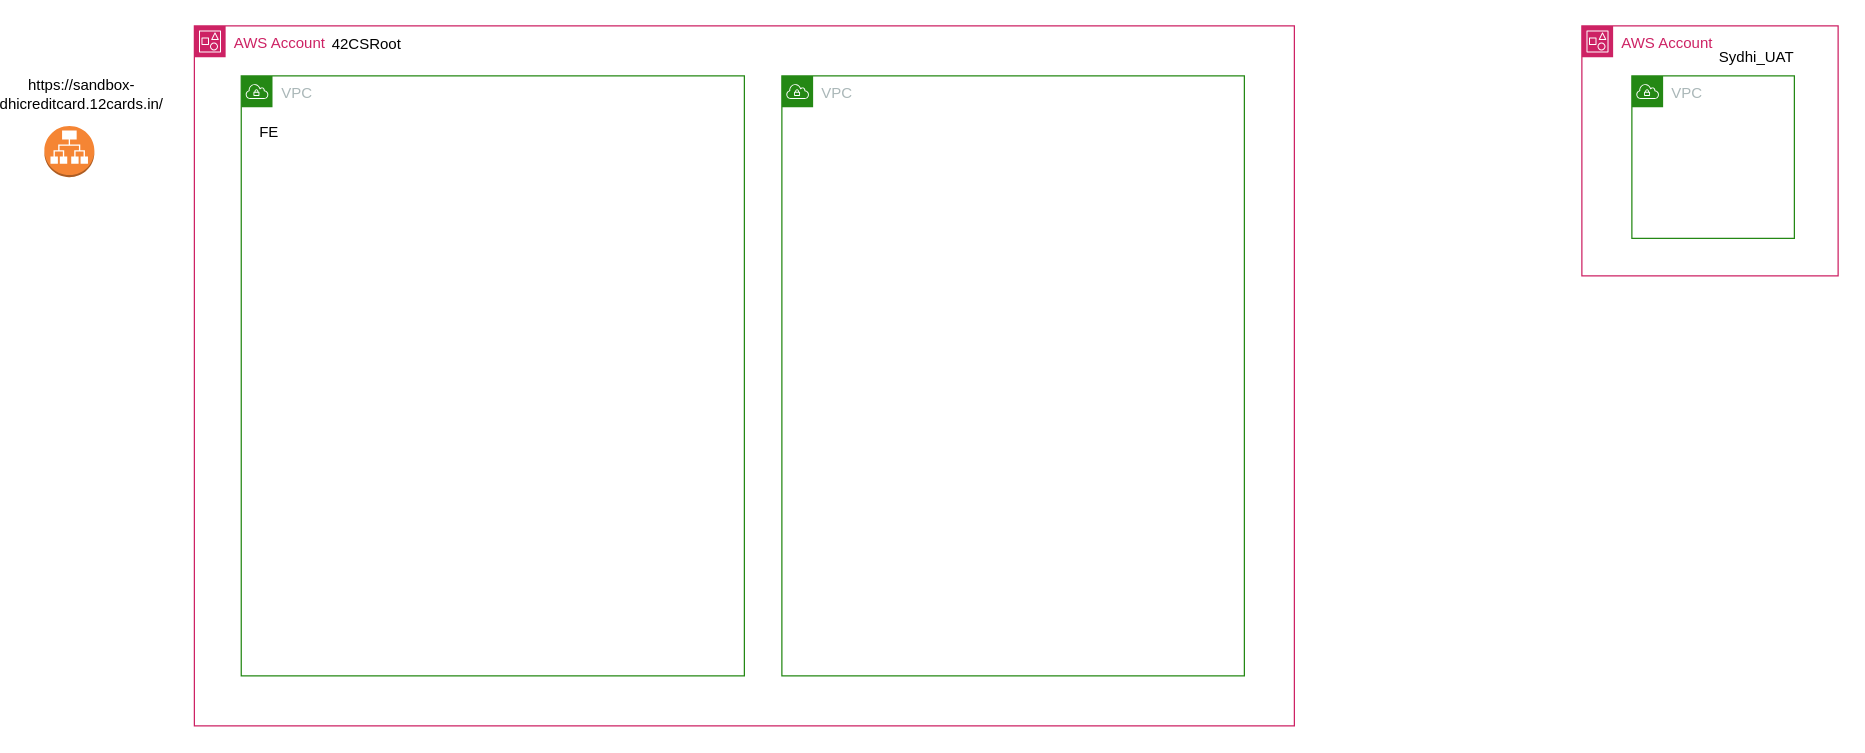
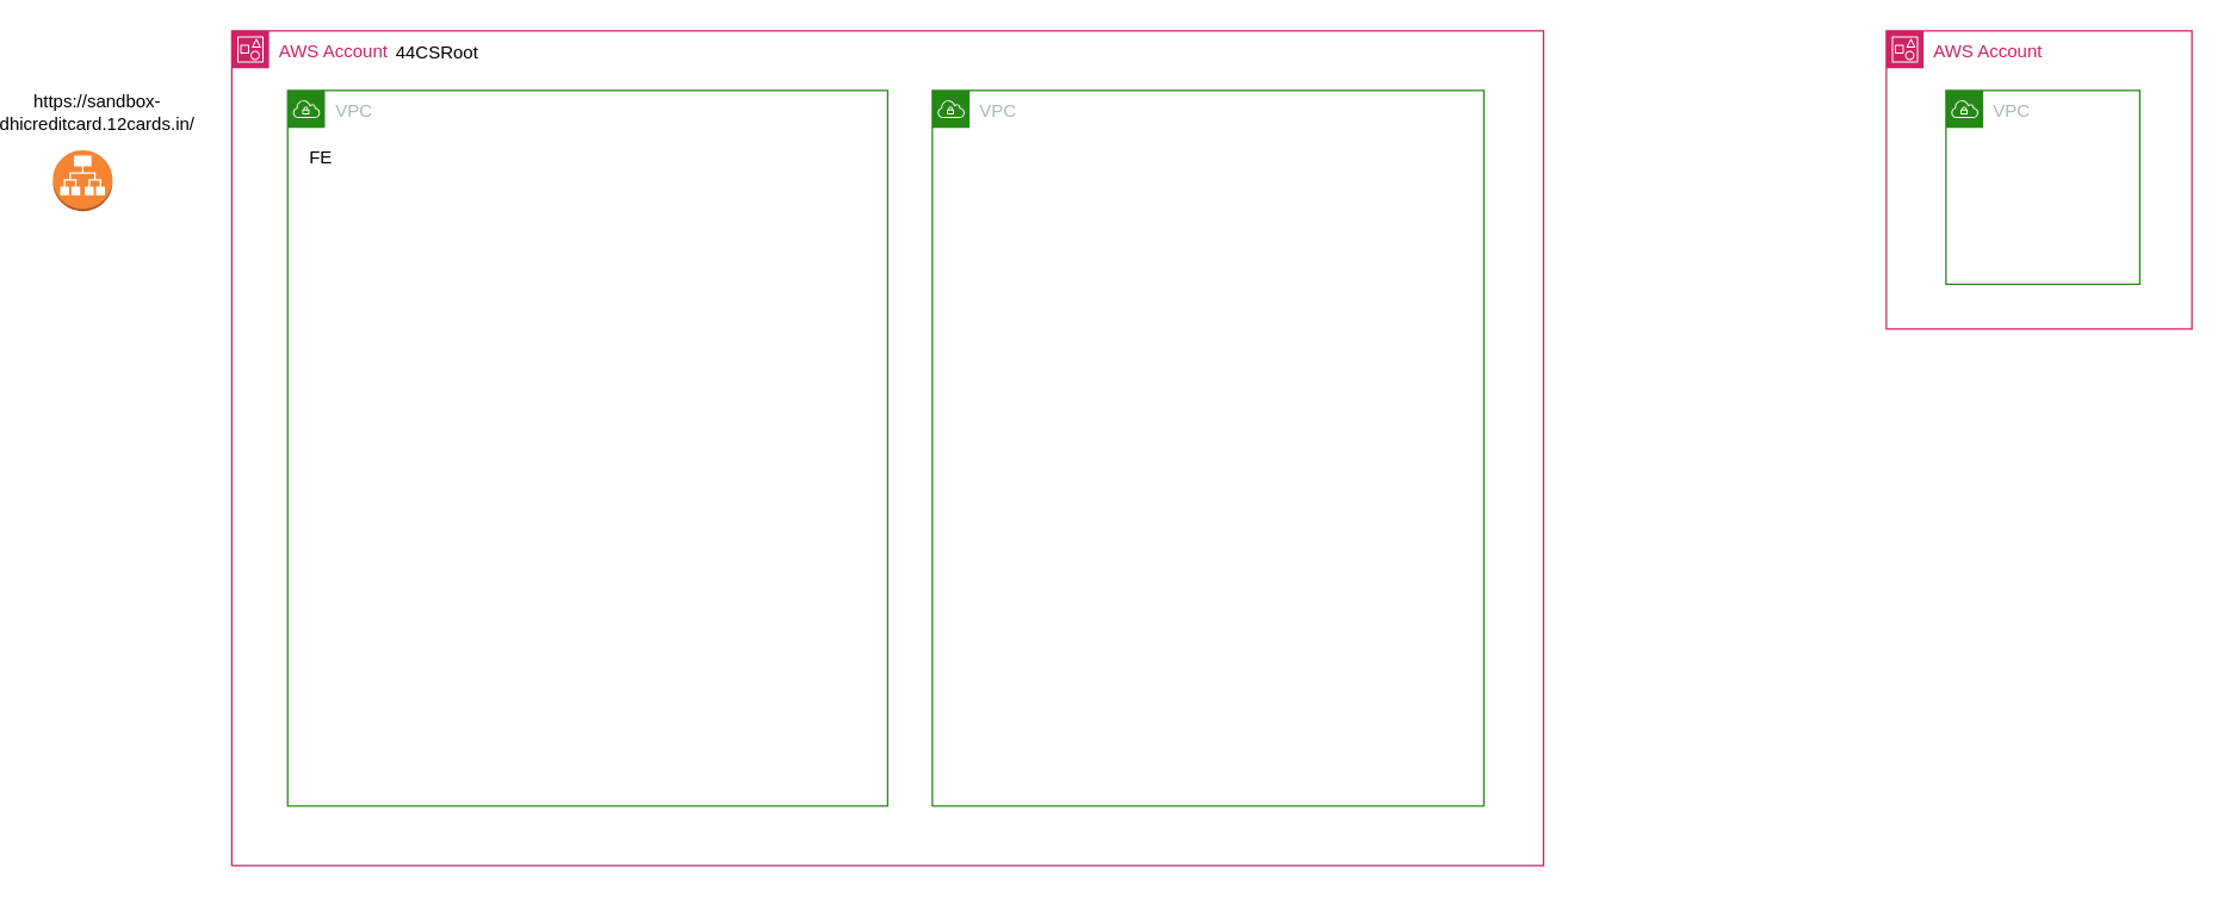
  <mxCell id="0" />
  <mxCell id="1" parent="0" />
  <mxCell id="2" value="FE" style="text;strokeColor=none;align=center;fillColor=none;html=1;verticalAlign=middle;whiteSpace=wrap;rounded=0;" vertex="1" parent="1"><mxGeometry x="170" y="90" width="60" height="30" as="geometry" /></mxCell>
  <mxCell id="3" value="AWS Account" style="points=[[0,0],[0.25,0],[0.5,0],[0.75,0],[1,0],[1,0.25],[1,0.5],[1,0.75],[1,1],[0.75,1],[0.5,1],[0.25,1],[0,1],[0,0.75],[0,0.5],[0,0.25]];outlineConnect=0;gradientColor=none;html=1;whiteSpace=wrap;fontSize=12;fontStyle=0;container=1;pointerEvents=0;collapsible=0;recursiveResize=0;shape=mxgraph.aws4.group;grIcon=mxgraph.aws4.group_account;strokeColor=#CD2264;fillColor=none;verticalAlign=top;align=left;spacingLeft=30;fontColor=#CD2264;dashed=0;" vertex="1" parent="1"><mxGeometry x="140" y="20" width="880" height="560" as="geometry" /></mxCell>
  <mxCell id="4" value="VPC" style="points=[[0,0],[0.25,0],[0.5,0],[0.75,0],[1,0],[1,0.25],[1,0.5],[1,0.75],[1,1],[0.75,1],[0.5,1],[0.25,1],[0,1],[0,0.75],[0,0.5],[0,0.25]];outlineConnect=0;gradientColor=none;html=1;whiteSpace=wrap;fontSize=12;fontStyle=0;container=1;pointerEvents=0;collapsible=0;recursiveResize=0;shape=mxgraph.aws4.group;grIcon=mxgraph.aws4.group_vpc;strokeColor=#248814;fillColor=none;verticalAlign=top;align=left;spacingLeft=30;fontColor=#AAB7B8;dashed=0;" vertex="1" parent="3"><mxGeometry x="37.5" y="40" width="402.5" height="480" as="geometry" /></mxCell>
- <mxCell id="5" value="42CSRoot" style="text;strokeColor=none;align=center;fillColor=none;html=1;verticalAlign=middle;whiteSpace=wrap;rounded=0;" vertex="1" parent="3"><mxGeometry x="107.5" width="60" height="30" as="geometry" /></mxCell>
+ <mxCell id="5" value="44CSRoot" style="text;strokeColor=none;align=center;fillColor=none;html=1;verticalAlign=middle;whiteSpace=wrap;rounded=0;" vertex="1" parent="3"><mxGeometry x="107.5" width="60" height="30" as="geometry" /></mxCell>
  <mxCell id="6" value="VPC" style="points=[[0,0],[0.25,0],[0.5,0],[0.75,0],[1,0],[1,0.25],[1,0.5],[1,0.75],[1,1],[0.75,1],[0.5,1],[0.25,1],[0,1],[0,0.75],[0,0.5],[0,0.25]];outlineConnect=0;gradientColor=none;html=1;whiteSpace=wrap;fontSize=12;fontStyle=0;container=1;pointerEvents=0;collapsible=0;recursiveResize=0;shape=mxgraph.aws4.group;grIcon=mxgraph.aws4.group_vpc;strokeColor=#248814;fillColor=none;verticalAlign=top;align=left;spacingLeft=30;fontColor=#AAB7B8;dashed=0;" vertex="1" parent="3"><mxGeometry x="470" y="40" width="370" height="480" as="geometry" /></mxCell>
  <mxCell id="7" value="AWS Account" style="points=[[0,0],[0.25,0],[0.5,0],[0.75,0],[1,0],[1,0.25],[1,0.5],[1,0.75],[1,1],[0.75,1],[0.5,1],[0.25,1],[0,1],[0,0.75],[0,0.5],[0,0.25]];outlineConnect=0;gradientColor=none;html=1;whiteSpace=wrap;fontSize=12;fontStyle=0;container=1;pointerEvents=0;collapsible=0;recursiveResize=0;shape=mxgraph.aws4.group;grIcon=mxgraph.aws4.group_account;strokeColor=#CD2264;fillColor=none;verticalAlign=top;align=left;spacingLeft=30;fontColor=#CD2264;dashed=0;" vertex="1" parent="1"><mxGeometry x="1250" y="20" width="205" height="200" as="geometry" /></mxCell>
  <mxCell id="8" value="VPC" style="points=[[0,0],[0.25,0],[0.5,0],[0.75,0],[1,0],[1,0.25],[1,0.5],[1,0.75],[1,1],[0.75,1],[0.5,1],[0.25,1],[0,1],[0,0.75],[0,0.5],[0,0.25]];outlineConnect=0;gradientColor=none;html=1;whiteSpace=wrap;fontSize=12;fontStyle=0;container=1;pointerEvents=0;collapsible=0;recursiveResize=0;shape=mxgraph.aws4.group;grIcon=mxgraph.aws4.group_vpc;strokeColor=#248814;fillColor=none;verticalAlign=top;align=left;spacingLeft=30;fontColor=#AAB7B8;dashed=0;" vertex="1" parent="7"><mxGeometry x="40" y="40" width="130" height="130" as="geometry" /></mxCell>
- <mxCell id="9" value="Sydhi_UAT" style="text;strokeColor=none;align=center;fillColor=none;html=1;verticalAlign=middle;whiteSpace=wrap;rounded=0;" vertex="1" parent="7"><mxGeometry x="110" y="10" width="60" height="30" as="geometry" /></mxCell>
  <mxCell id="10" value="" style="outlineConnect=0;dashed=0;verticalLabelPosition=bottom;verticalAlign=top;align=center;html=1;shape=mxgraph.aws3.application_load_balancer;fillColor=#F58534;gradientColor=none;" vertex="1" parent="1"><mxGeometry x="20" y="100" width="40" height="41" as="geometry" /></mxCell>
  <mxCell id="11" value="https://sandbox-dhicreditcard.12cards.in/" style="text;strokeColor=none;align=center;fillColor=none;html=1;verticalAlign=middle;whiteSpace=wrap;rounded=0;" vertex="1" parent="1"><mxGeometry x="20" y="60" width="60" height="30" as="geometry" /></mxCell>
